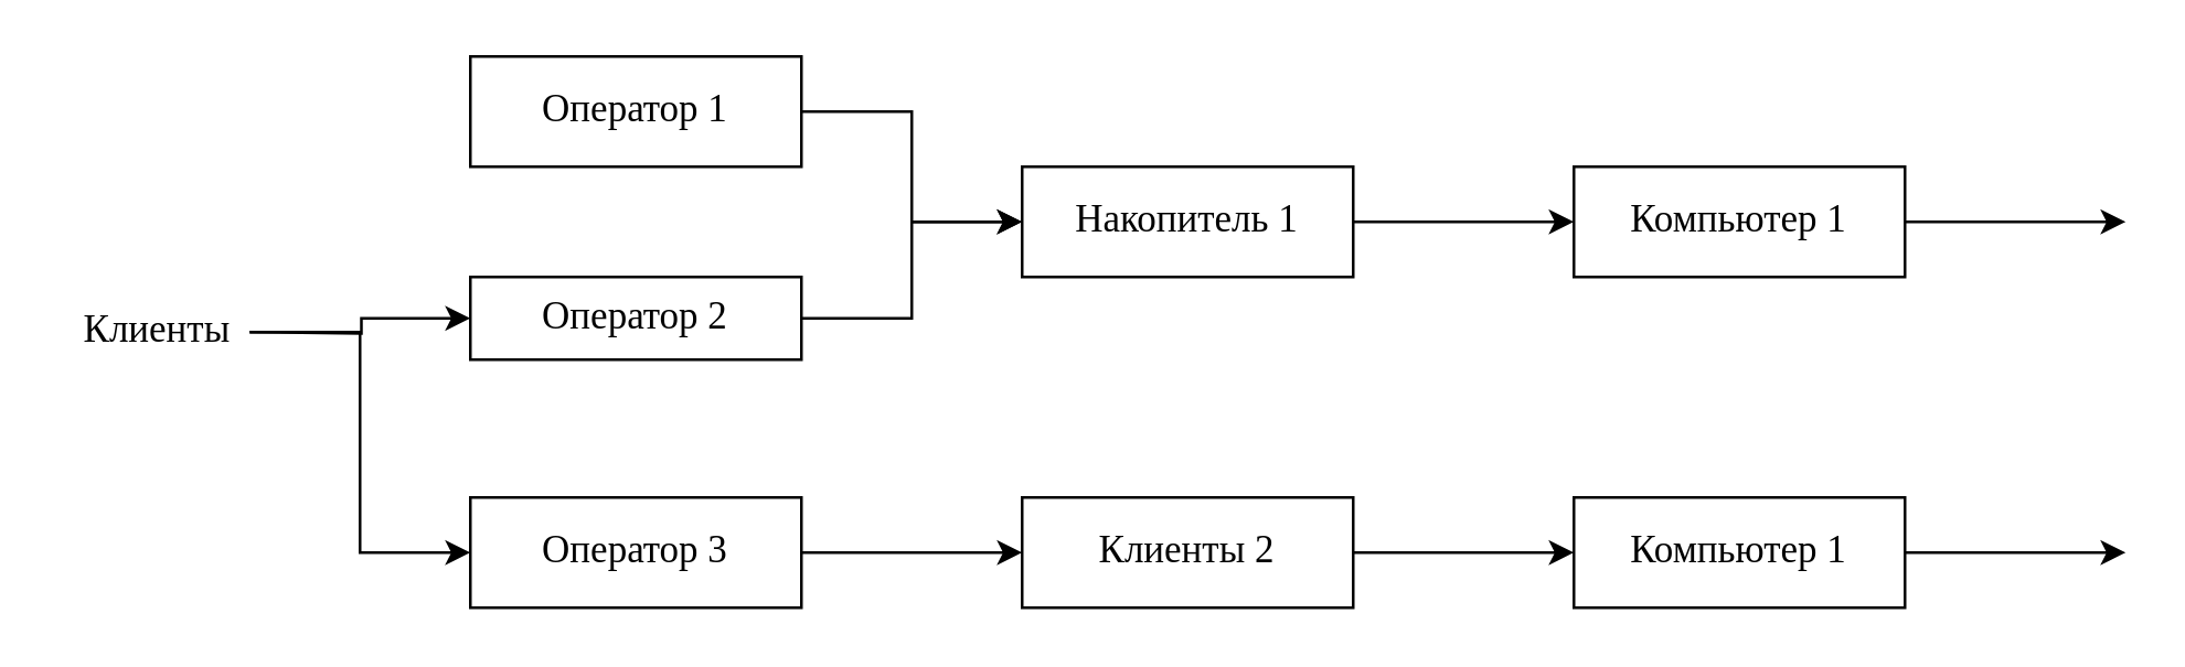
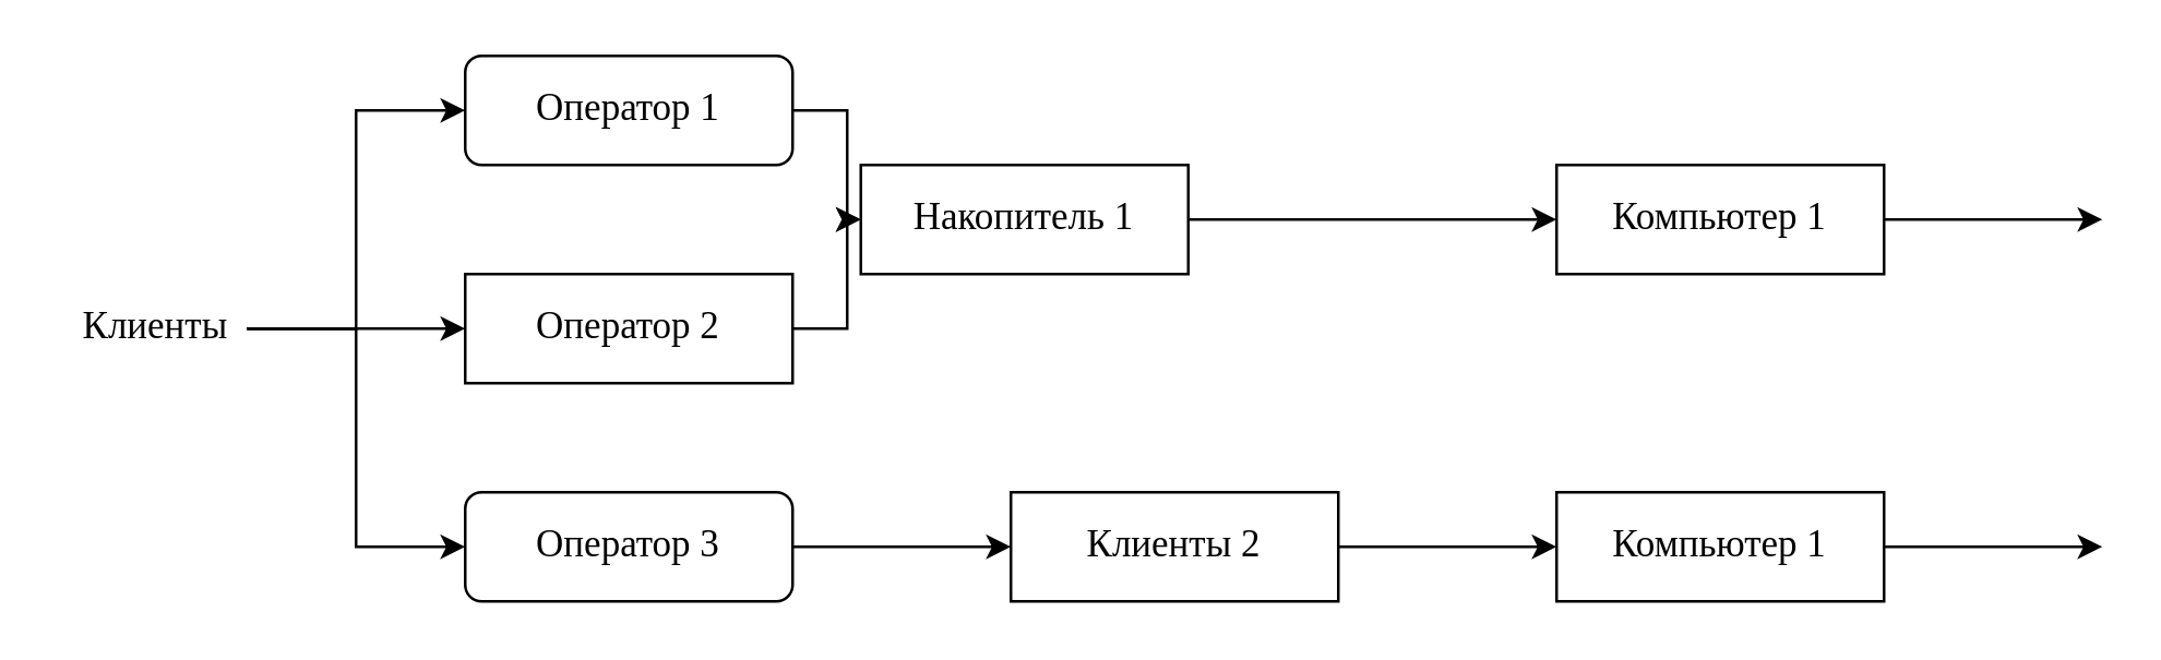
  <mxCell id="0" />
  <mxCell id="1" parent="0" />
  <mxCell id="2" style="edgeStyle=orthogonalEdgeStyle;rounded=0;orthogonalLoop=1;jettySize=auto;html=1;exitX=1;exitY=0.5;exitDx=0;exitDy=0;entryX=0;entryY=0.5;entryDx=0;entryDy=0;fontFamily=Times New Roman;fontSize=14;" edge="1" parent="1" source="4" target="16"><mxGeometry relative="1" as="geometry" /></mxCell>
- <mxCell id="4" value="&lt;font style=&quot;font-size: 14px;&quot; face=&quot;Times New Roman&quot;&gt;Оператор 1&lt;/font&gt;" style="rounded=0;whiteSpace=wrap;html=1;" vertex="1" parent="1"><mxGeometry x="170" y="20" width="120" height="40" as="geometry" /></mxCell>
+ <mxCell id="3" style="edgeStyle=orthogonalEdgeStyle;rounded=0;orthogonalLoop=1;jettySize=auto;html=1;exitX=0;exitY=0.5;exitDx=0;exitDy=0;entryX=1;entryY=0.5;entryDx=0;entryDy=0;fontFamily=Times New Roman;fontSize=14;startArrow=classic;startFill=1;endArrow=none;endFill=0;" edge="1" parent="1" source="4" target="19"><mxGeometry relative="1" as="geometry" /></mxCell>
+ <mxCell id="4" value="&lt;font style=&quot;font-size: 14px;&quot; face=&quot;Times New Roman&quot;&gt;Оператор 1&lt;/font&gt;" style="whiteSpace=wrap;html=1;rounded=1;" vertex="1" parent="1"><mxGeometry x="170" y="20" width="120" height="40" as="geometry" /></mxCell>
  <mxCell id="5" style="edgeStyle=orthogonalEdgeStyle;rounded=0;orthogonalLoop=1;jettySize=auto;html=1;exitX=1;exitY=0.5;exitDx=0;exitDy=0;entryX=0;entryY=0.5;entryDx=0;entryDy=0;fontFamily=Times New Roman;fontSize=14;" edge="1" parent="1" source="7" target="16"><mxGeometry relative="1" as="geometry" /></mxCell>
  <mxCell id="6" style="edgeStyle=orthogonalEdgeStyle;rounded=0;orthogonalLoop=1;jettySize=auto;html=1;exitX=0;exitY=0.5;exitDx=0;exitDy=0;fontFamily=Times New Roman;fontSize=14;startArrow=classic;startFill=1;endArrow=none;endFill=0;" edge="1" parent="1" source="7"><mxGeometry relative="1" as="geometry"><mxPoint x="90" y="120" as="targetPoint" /></mxGeometry></mxCell>
- <mxCell id="7" value="&lt;font style=&quot;font-size: 14px;&quot; face=&quot;Times New Roman&quot;&gt;Оператор 2&lt;br&gt;&lt;/font&gt;" style="rounded=0;whiteSpace=wrap;html=1;" vertex="1" parent="1"><mxGeometry x="170" y="100" width="120" height="30" as="geometry" /></mxCell>
+ <mxCell id="7" value="&lt;font style=&quot;font-size: 14px;&quot; face=&quot;Times New Roman&quot;&gt;Оператор 2&lt;br&gt;&lt;/font&gt;" style="rounded=0;whiteSpace=wrap;html=1;" vertex="1" parent="1"><mxGeometry x="170" y="100" width="120" height="40" as="geometry" /></mxCell>
  <mxCell id="8" style="edgeStyle=orthogonalEdgeStyle;rounded=0;orthogonalLoop=1;jettySize=auto;html=1;exitX=1;exitY=0.5;exitDx=0;exitDy=0;entryX=0;entryY=0.5;entryDx=0;entryDy=0;fontFamily=Times New Roman;fontSize=14;" edge="1" parent="1" source="10" target="18"><mxGeometry relative="1" as="geometry" /></mxCell>
  <mxCell id="9" style="edgeStyle=orthogonalEdgeStyle;rounded=0;orthogonalLoop=1;jettySize=auto;html=1;exitX=0;exitY=0.5;exitDx=0;exitDy=0;fontFamily=Times New Roman;fontSize=14;startArrow=classic;startFill=1;endArrow=none;endFill=0;" edge="1" parent="1" source="10"><mxGeometry relative="1" as="geometry"><mxPoint x="90" y="120" as="targetPoint" /><Array as="points"><mxPoint x="130" y="200" /><mxPoint x="130" y="120" /></Array></mxGeometry></mxCell>
- <mxCell id="10" value="&lt;font style=&quot;font-size: 14px;&quot; face=&quot;Times New Roman&quot;&gt;Оператор 3&lt;br&gt;&lt;/font&gt;" style="rounded=0;whiteSpace=wrap;html=1;" vertex="1" parent="1"><mxGeometry x="170" y="180" width="120" height="40" as="geometry" /></mxCell>
+ <mxCell id="10" value="&lt;font style=&quot;font-size: 14px;&quot; face=&quot;Times New Roman&quot;&gt;Оператор 3&lt;br&gt;&lt;/font&gt;" style="whiteSpace=wrap;html=1;rounded=1;" vertex="1" parent="1"><mxGeometry x="170" y="180" width="120" height="40" as="geometry" /></mxCell>
  <mxCell id="11" style="edgeStyle=orthogonalEdgeStyle;rounded=0;orthogonalLoop=1;jettySize=auto;html=1;exitX=1;exitY=0.5;exitDx=0;exitDy=0;fontFamily=Times New Roman;fontSize=14;" edge="1" parent="1" source="12"><mxGeometry relative="1" as="geometry"><mxPoint x="770" y="80" as="targetPoint" /></mxGeometry></mxCell>
  <mxCell id="12" value="&lt;font style=&quot;font-size: 14px;&quot; face=&quot;Times New Roman&quot;&gt;Компьютер 1&lt;/font&gt;" style="rounded=0;whiteSpace=wrap;html=1;" vertex="1" parent="1"><mxGeometry x="570" y="60" width="120" height="40" as="geometry" /></mxCell>
  <mxCell id="13" style="edgeStyle=orthogonalEdgeStyle;rounded=0;orthogonalLoop=1;jettySize=auto;html=1;exitX=1;exitY=0.5;exitDx=0;exitDy=0;fontFamily=Times New Roman;fontSize=14;" edge="1" parent="1" source="14"><mxGeometry relative="1" as="geometry"><mxPoint x="770" y="200" as="targetPoint" /></mxGeometry></mxCell>
  <mxCell id="14" value="&lt;font style=&quot;font-size: 14px;&quot; face=&quot;Times New Roman&quot;&gt;Компьютер 1&lt;/font&gt;" style="rounded=0;whiteSpace=wrap;html=1;" vertex="1" parent="1"><mxGeometry x="570" y="180" width="120" height="40" as="geometry" /></mxCell>
  <mxCell id="15" style="edgeStyle=orthogonalEdgeStyle;rounded=0;orthogonalLoop=1;jettySize=auto;html=1;exitX=1;exitY=0.5;exitDx=0;exitDy=0;entryX=0;entryY=0.5;entryDx=0;entryDy=0;fontFamily=Times New Roman;fontSize=14;" edge="1" parent="1" source="16" target="12"><mxGeometry relative="1" as="geometry" /></mxCell>
- <mxCell id="16" value="&lt;font style=&quot;font-size: 14px;&quot; face=&quot;Times New Roman&quot;&gt;Накопитель 1&lt;/font&gt;" style="rounded=0;whiteSpace=wrap;html=1;" vertex="1" parent="1"><mxGeometry x="370" y="60" width="120" height="40" as="geometry" /></mxCell>
+ <mxCell id="16" value="&lt;font style=&quot;font-size: 14px;&quot; face=&quot;Times New Roman&quot;&gt;Накопитель 1&lt;/font&gt;" style="rounded=0;whiteSpace=wrap;html=1;" vertex="1" parent="1"><mxGeometry x="315" y="60" width="120" height="40" as="geometry" /></mxCell>
  <mxCell id="17" style="edgeStyle=orthogonalEdgeStyle;rounded=0;orthogonalLoop=1;jettySize=auto;html=1;exitX=1;exitY=0.5;exitDx=0;exitDy=0;entryX=0;entryY=0.5;entryDx=0;entryDy=0;fontFamily=Times New Roman;fontSize=14;" edge="1" parent="1" source="18" target="14"><mxGeometry relative="1" as="geometry" /></mxCell>
  <mxCell id="18" value="&lt;font style=&quot;font-size: 14px;&quot; face=&quot;Times New Roman&quot;&gt;Клиенты 2&lt;br&gt;&lt;/font&gt;" style="rounded=0;whiteSpace=wrap;html=1;" vertex="1" parent="1"><mxGeometry x="370" y="180" width="120" height="40" as="geometry" /></mxCell>
  <mxCell id="19" value="&lt;font style=&quot;font-size: 14px;&quot; face=&quot;Times New Roman&quot;&gt;&amp;nbsp;Клиенты&lt;/font&gt;" style="rounded=0;whiteSpace=wrap;html=1;opacity=0;" vertex="1" parent="1"><mxGeometry x="20" y="100" width="70" height="40" as="geometry" /></mxCell>
